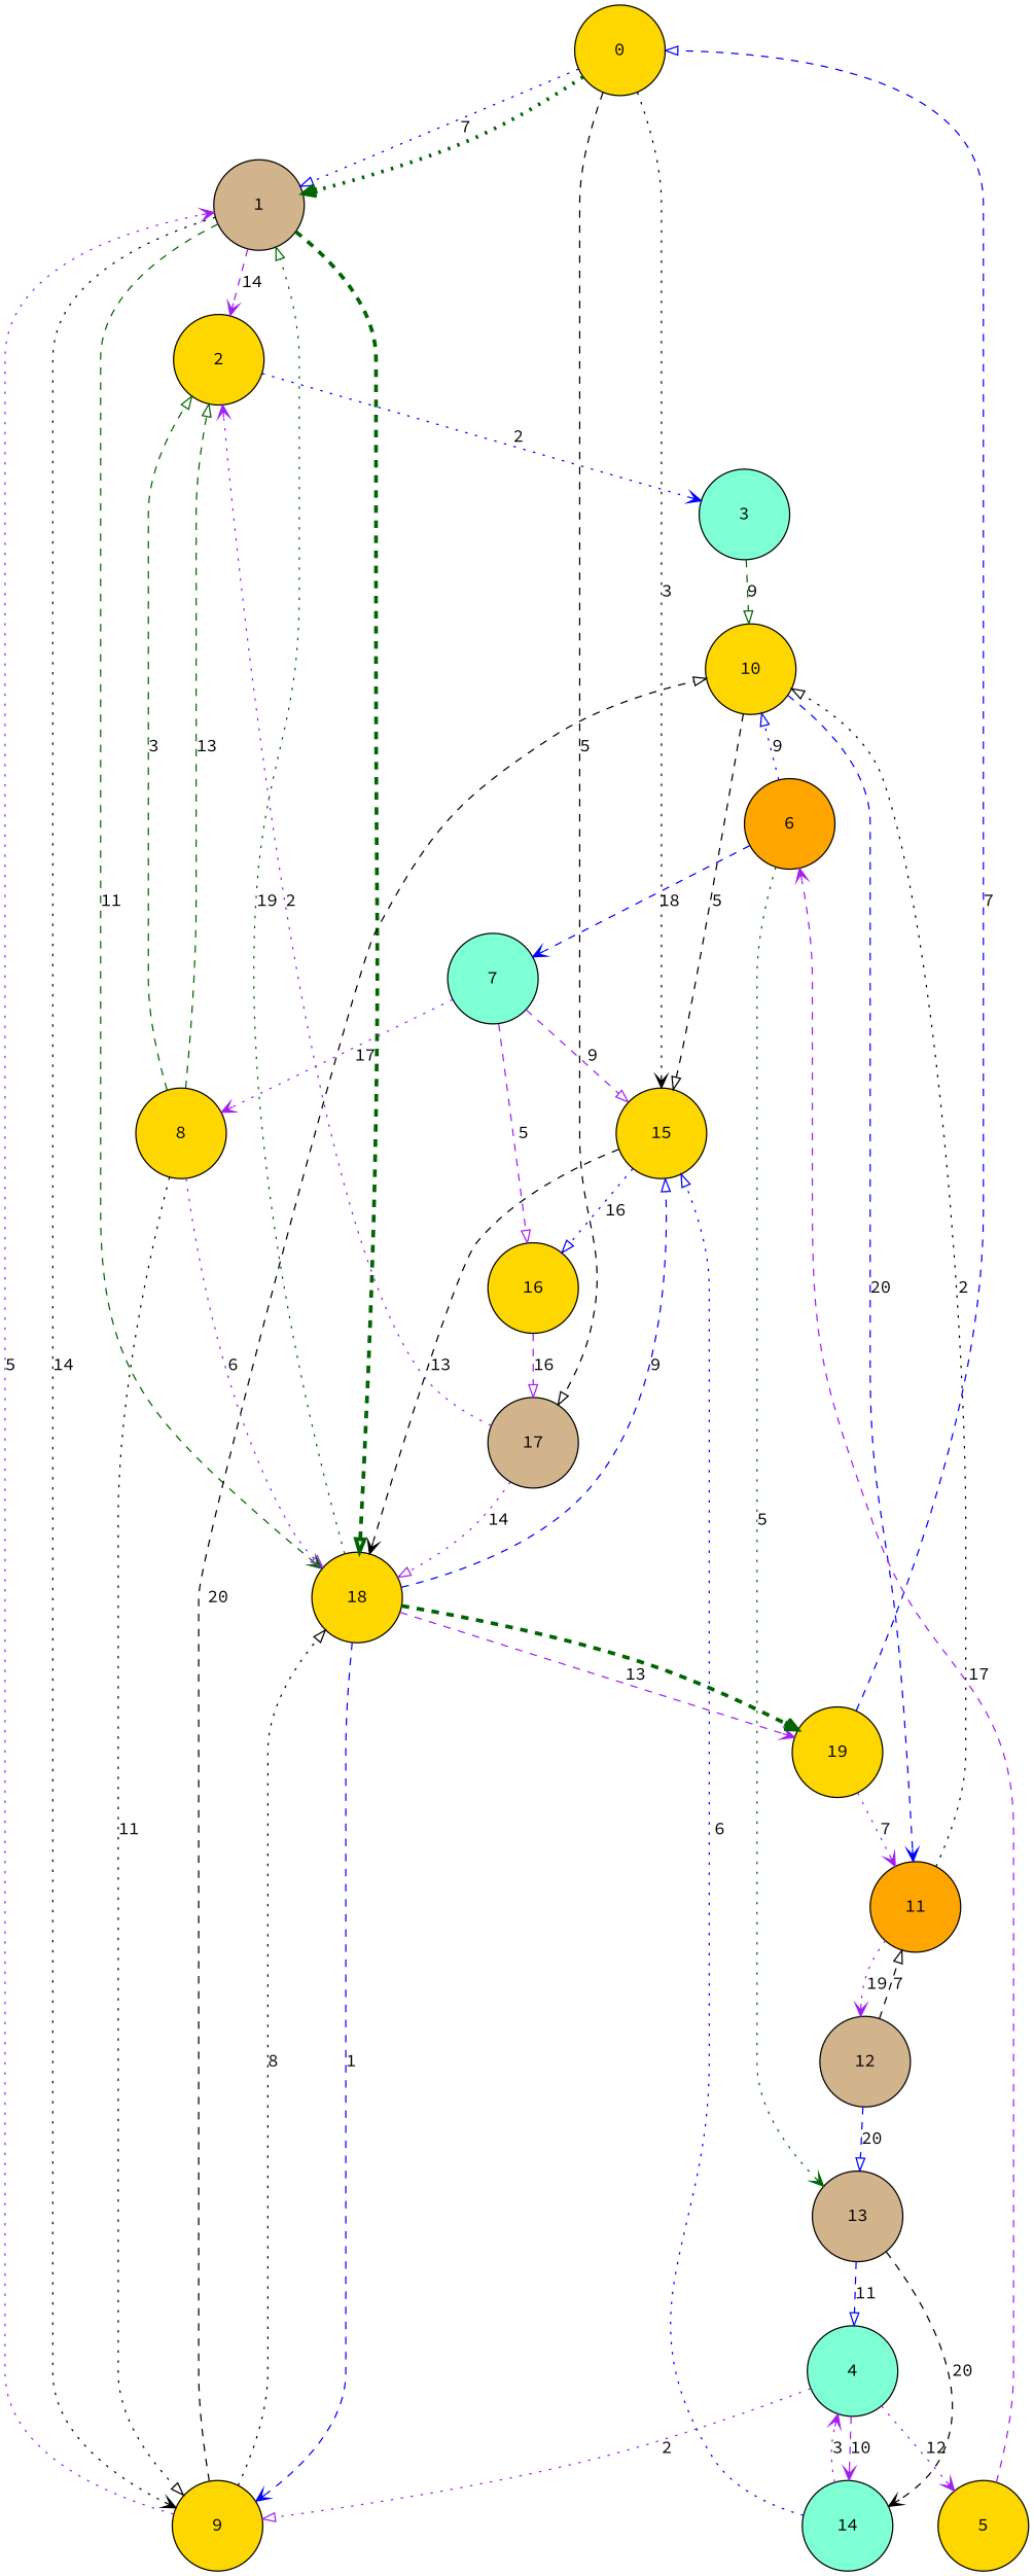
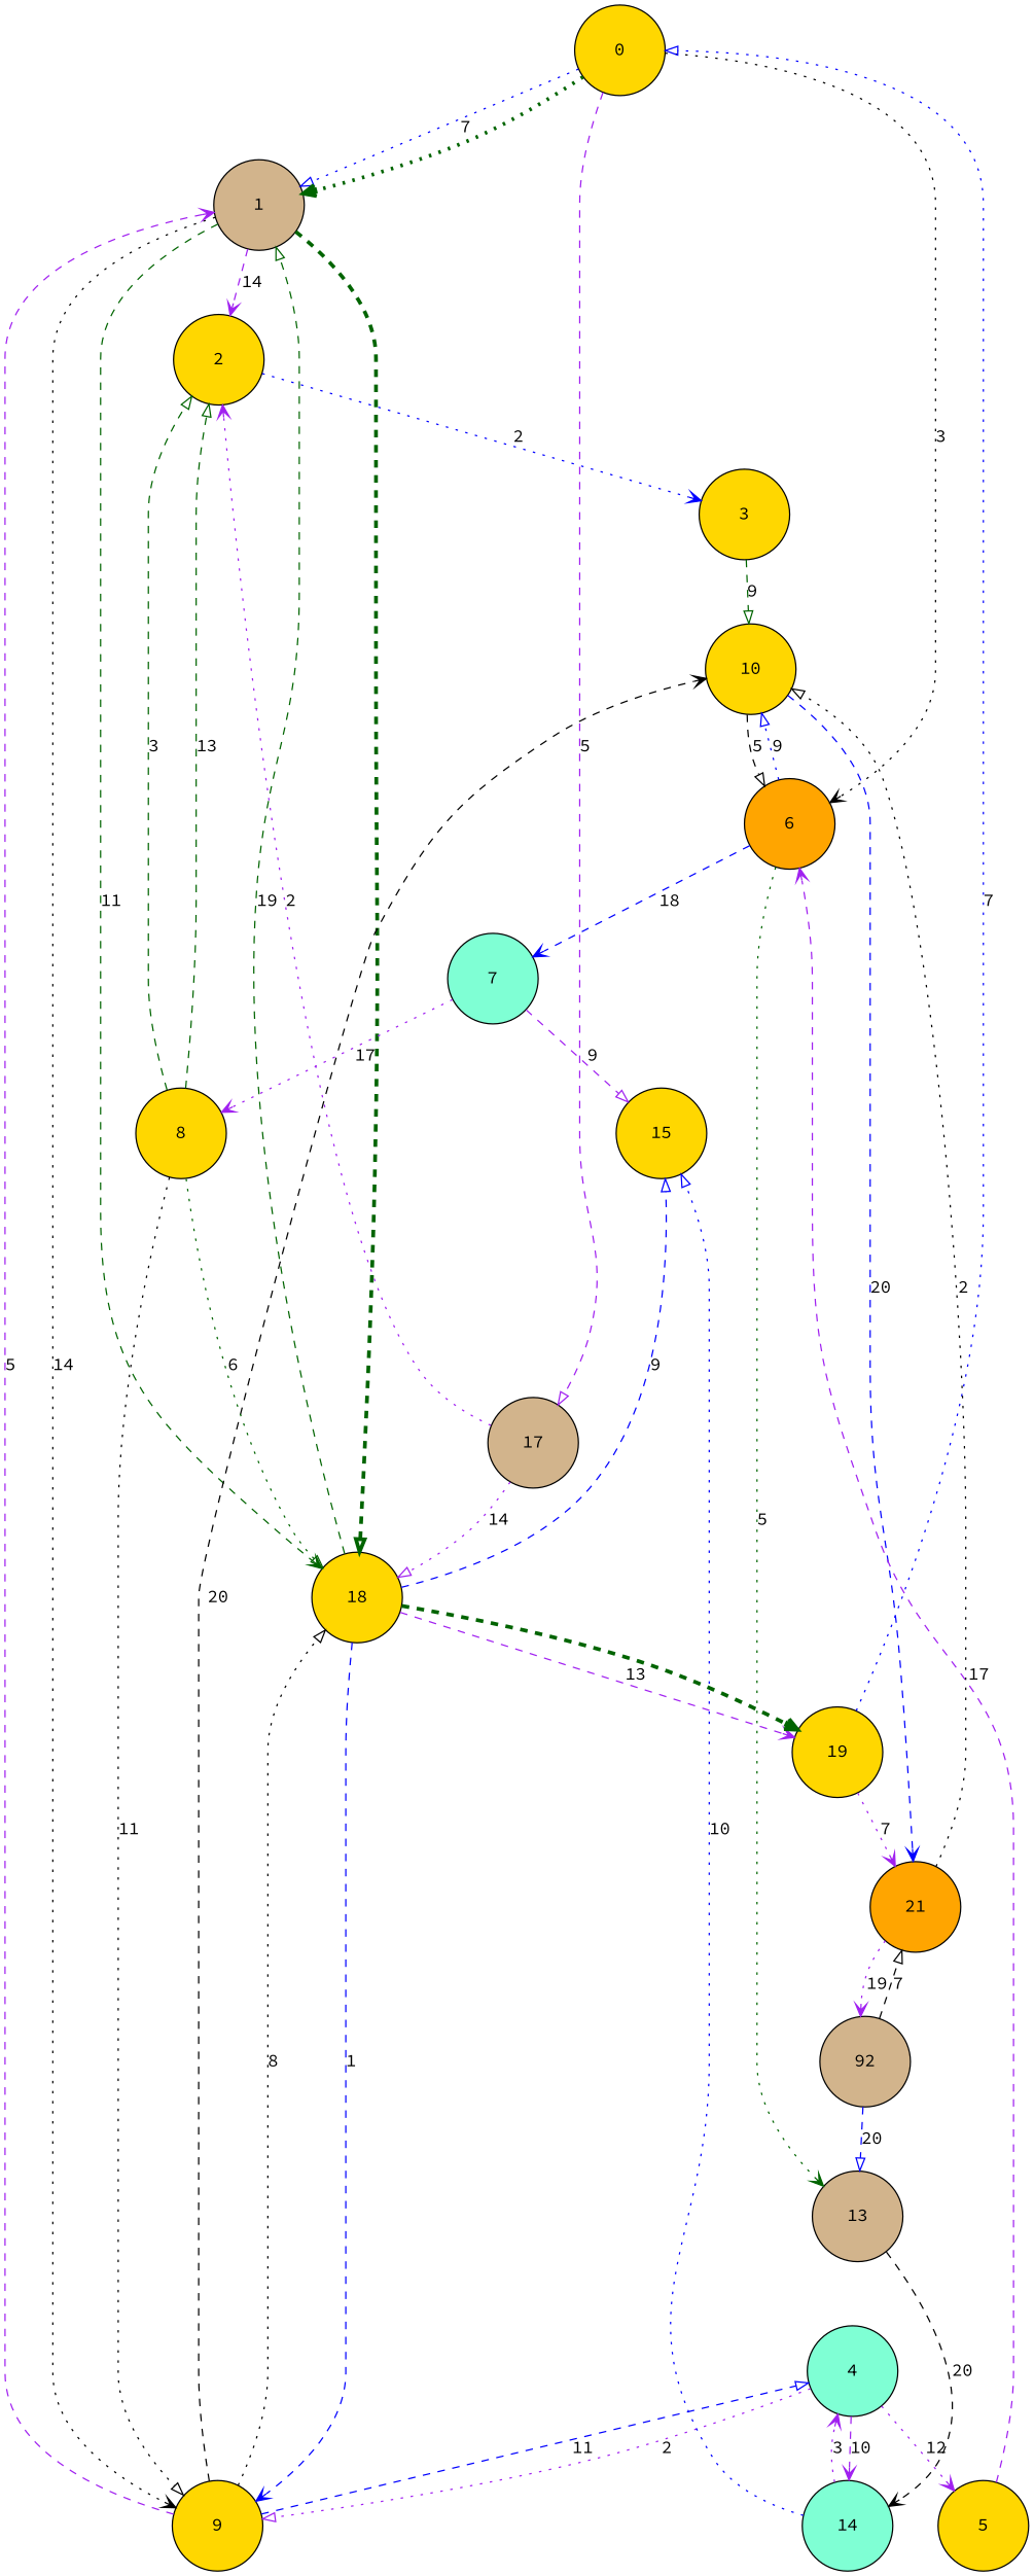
  digraph {
    fontname="Source Code Pro"
    rankdir=TB
    node [fillcolor=gold fixedsize=true fontname="Source Code Pro" shape=circle style=filled]
    edge [arrowhead=onormal color=purple fontname="Source Code Pro" style=dashed]
    0 [width=1]
    1 [fillcolor=tan width=1]
    6 [fillcolor=orange width=1]
    17 [fillcolor=tan width=1]
    2 [width=1]
    9 [width=1]
    18 [width=1]
    7 [fillcolor=aquamarine width=1]
    10 [width=1]
    13 [fillcolor=tan width=1]
-   3 [fillcolor=aquamarine width=1]
+   3 [width=1]
    4 [fillcolor=aquamarine width=1]
    15 [width=1]
    19 [width=1]
    5 [width=1]
    14 [fillcolor=aquamarine width=1]
    8 [width=1]
-   16 [width=1]
-   11 [fillcolor=orange width=1]
-   12 [fillcolor=tan width=1]
+   11 [fillcolor=orange width=1 label=21]
+   12 [fillcolor=tan width=1 label=92]
    0 -> 1 [color=blue label=7 style=dotted]
    0 -> 1 [arrowhead=vee color=darkgreen penwidth=3.0 style=dotted]
-   0 -> 15 [arrowhead=vee color=black label=3 style=dotted]
-   0 -> 17 [color=black label=5]
+   0 -> 6 [arrowhead=vee color=black label=3 style=dotted]
+   0 -> 17 [label=5]
    1 -> 2 [arrowhead=vee label=14]
    1 -> 9 [arrowhead=vee color=black label=14 style=dotted]
    1 -> 18 [arrowhead=vee color=darkgreen label=11]
    1 -> 18 [color=darkgreen penwidth=3.0]
    6 -> 7 [arrowhead=vee color=blue label=18]
    6 -> 10 [color=blue label=9 style=dotted]
    6 -> 13 [arrowhead=vee color=darkgreen label=5 style=dotted]
    17 -> 2 [arrowhead=vee label=2 style=dotted]
    17 -> 18 [label=14 style=dotted]
    2 -> 3 [arrowhead=vee color=blue label=2 style=dotted]
-   9 -> 1 [arrowhead=vee label=5 style=dotted]
+   9 -> 1 [arrowhead=vee label=5]
    9 -> 18 [color=black label=8 style=dotted]
-   9 -> 10 [color=black label=20]
-   13 -> 4 [color=blue label=11]
-   18 -> 1 [color=darkgreen label=19 style=dotted]
+   9 -> 10 [arrowhead=vee color=black label=20]
+   9 -> 4 [color=blue label=11]
+   18 -> 1 [color=darkgreen label=19]
    18 -> 9 [arrowhead=vee color=blue label=1]
    18 -> 15 [color=blue label=9]
    18 -> 19 [arrowhead=vee label=13]
    18 -> 19 [arrowhead=vee color=darkgreen penwidth=3.0]
    7 -> 15 [label=9]
    7 -> 8 [arrowhead=vee label=17 style=dotted]
-   7 -> 16 [label=5]
-   10 -> 15 [color=black label=5]
+   10 -> 6 [color=black label=5]
    10 -> 11 [arrowhead=vee color=blue label=20]
    13 -> 14 [arrowhead=vee color=black label=20]
    3 -> 10 [color=darkgreen label=9]
    4 -> 9 [label=2 style=dotted]
    4 -> 5 [arrowhead=vee label=12 style=dotted]
    4 -> 14 [arrowhead=vee label=10]
-   15 -> 18 [arrowhead=vee color=black label=13]
-   15 -> 16 [color=blue label=16 style=dotted]
-   19 -> 0 [color=blue label=7]
+   19 -> 0 [color=blue label=7 style=dotted]
    19 -> 11 [arrowhead=vee label=7 style=dotted]
    5 -> 6 [arrowhead=vee label=17]
    14 -> 4 [arrowhead=vee label=3 style=dotted]
-   14 -> 15 [color=blue label=6 style=dotted]
+   14 -> 15 [color=blue label=10 style=dotted]
    8 -> 2 [color=darkgreen label=13]
    8 -> 2 [color=darkgreen label=3]
    8 -> 9 [color=black label=11 style=dotted]
-   8 -> 18 [label=6 style=dotted]
-   16 -> 17 [label=16]
+   8 -> 18 [color=darkgreen label=6 style=dotted]
    11 -> 10 [color=black label=2 style=dotted]
    11 -> 12 [arrowhead=vee label=19 style=dotted]
    12 -> 13 [color=blue label=20]
    12 -> 11 [color=black label=7]
  }
